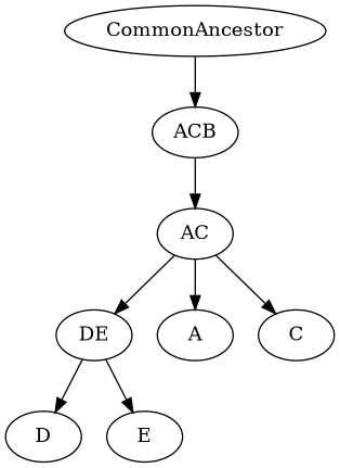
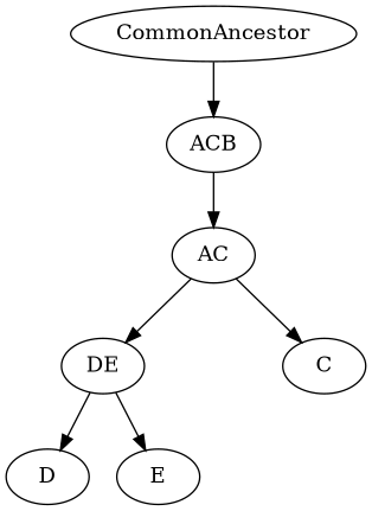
  digraph {
    CommonAncestor
    ACB
    AC
    DE
    D
    E
-   A
    C
    CommonAncestor -> ACB
    ACB -> AC
    AC -> DE
-   AC -> A
    AC -> C
    DE -> D
    DE -> E
  }
